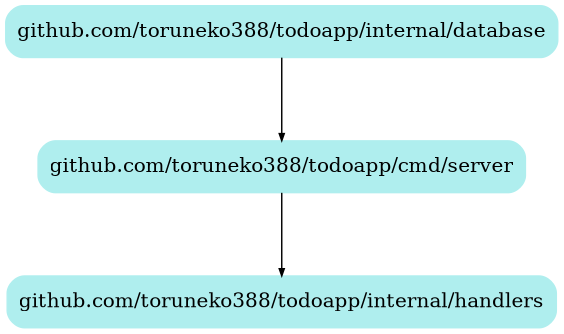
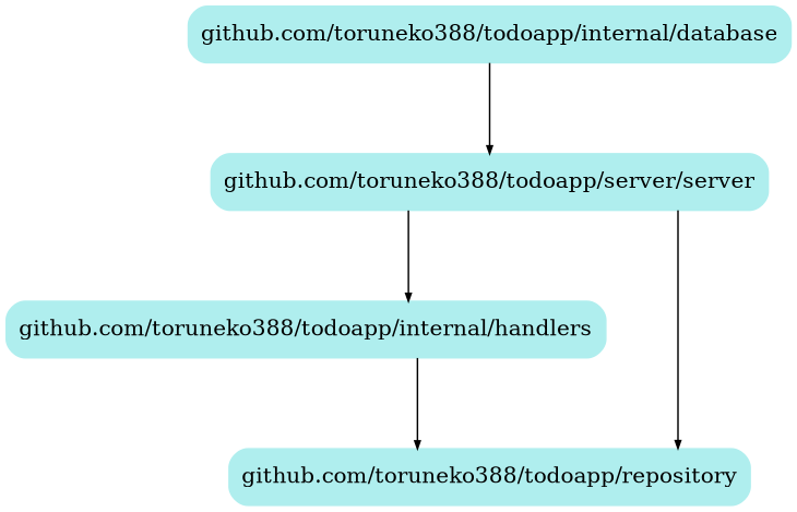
  digraph {
    nodesep=0.4
    ranksep=0.8
    splines=ortho
    node [color=paleturquoise shape=box style="rounded,filled"]
    edge [arrowsize=0.5]
-   n1 [label="github.com/toruneko388/todoapp/cmd/server"]
+   n1 [label="github.com/toruneko388/todoapp/server/server"]
    n2 [label="github.com/toruneko388/todoapp/internal/handlers"]
+   n3 [label="github.com/toruneko388/todoapp/repository"]
    n4 [label="github.com/toruneko388/todoapp/internal/database"]
    n1 -> n2
+   n1 -> n3
+   n2 -> n3
    n4 -> n1
  }
